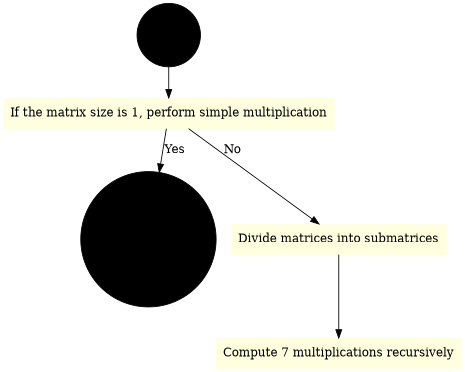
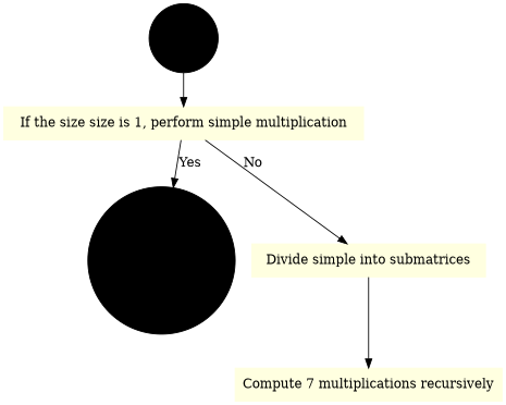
  digraph {
    node [color=lightyellow shape=box style=filled]
    Start [color=black shape=circle width=.15]
-   "If the matrix size is 1, perform simple multiplication"
+   "If the matrix size is 1, perform simple multiplication" [label="If the size size is 1, perform simple multiplication"]
    "Return result" [color=black shape=circle width=.15]
-   "Divide matrices into submatrices"
+   "Divide matrices into submatrices" [label="Divide simple into submatrices"]
    "Compute 7 multiplications recursively"
    Start -> "If the matrix size is 1, perform simple multiplication"
    "If the matrix size is 1, perform simple multiplication" -> "Return result" [label=Yes]
    "If the matrix size is 1, perform simple multiplication" -> "Divide matrices into submatrices" [label=No]
    "Divide matrices into submatrices" -> "Compute 7 multiplications recursively"
  }
